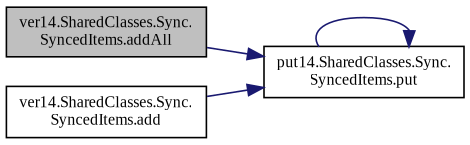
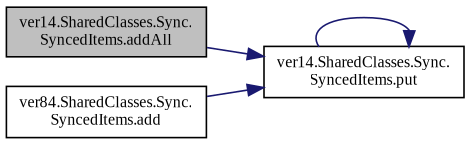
  digraph {
    fontname="Liberation Serif"
    rankdir=LR
    node [color=black fillcolor=white fontname="Liberation Serif" fontsize=10 shape=record style=filled]
    edge [color=midnightblue fontname="Liberation Serif" fontsize=10 labelfontname=Helvetica labelfontsize=10 style=solid]
    n1 [fillcolor=grey75 fontcolor=black height=0.2 label="ver14.SharedClasses.Sync.\lSyncedItems.addAll" width=0.4]
-   n2 [height=0.2 label="put14.SharedClasses.Sync.\lSyncedItems.put" width=0.4]
-   n3 [height=0.2 label="ver14.SharedClasses.Sync.\lSyncedItems.add" width=0.4]
+   n2 [height=0.2 label="ver14.SharedClasses.Sync.\lSyncedItems.put" width=0.4]
+   n3 [height=0.2 label="ver84.SharedClasses.Sync.\lSyncedItems.add" width=0.4]
    n1 -> n2
    n2 -> n2
    n3 -> n2
  }
